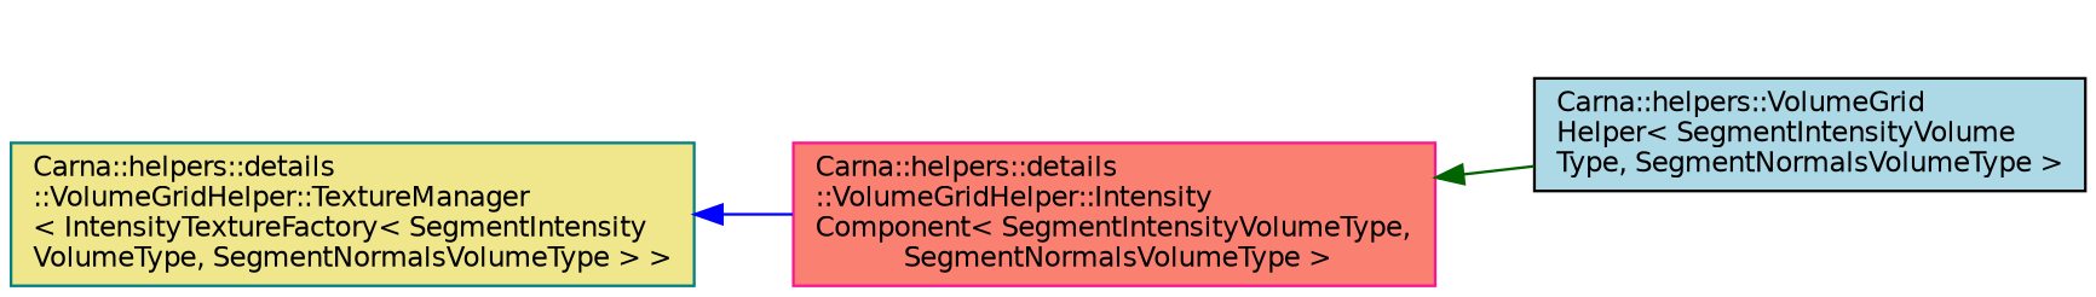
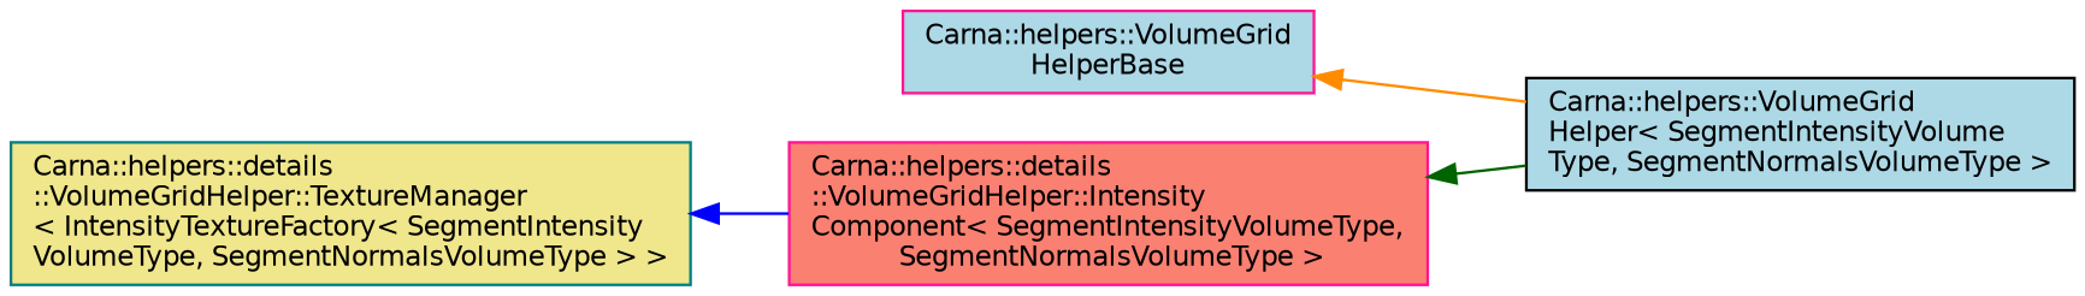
  digraph {
    rankdir=LR
    node [color=deeppink fillcolor=lightblue fontname=Helvetica fontsize=10 shape=box style=filled]
    edge [dir=back fontname=Helvetica fontsize=10 labelfontname=Helvetica labelfontsize=10 style=solid]
    n1 [color=black fontcolor=black height=0.2 label="Carna::helpers::VolumeGrid\lHelper\< SegmentIntensityVolume\lType, SegmentNormalsVolumeType \>" width=0.4]
+   n2 [height=0.2 label="Carna::helpers::VolumeGrid\lHelperBase" width=0.4]
    n3 [fillcolor=salmon height=0.2 label="Carna::helpers::details\l::VolumeGridHelper::Intensity\lComponent\< SegmentIntensityVolumeType,\l SegmentNormalsVolumeType \>" width=0.4]
    n4 [color=teal fillcolor=khaki height=0.2 label="Carna::helpers::details\l::VolumeGridHelper::TextureManager\l\< IntensityTextureFactory\< SegmentIntensity\lVolumeType, SegmentNormalsVolumeType \> \>" width=0.4]
+   n2 -> n1 [color=darkorange]
    n3 -> n1 [color=darkgreen]
    n4 -> n3 [color=blue]
  }
